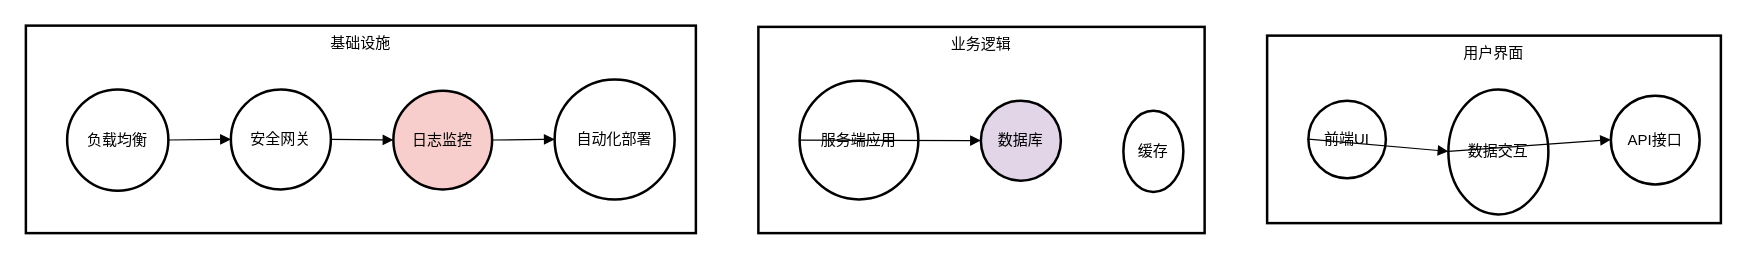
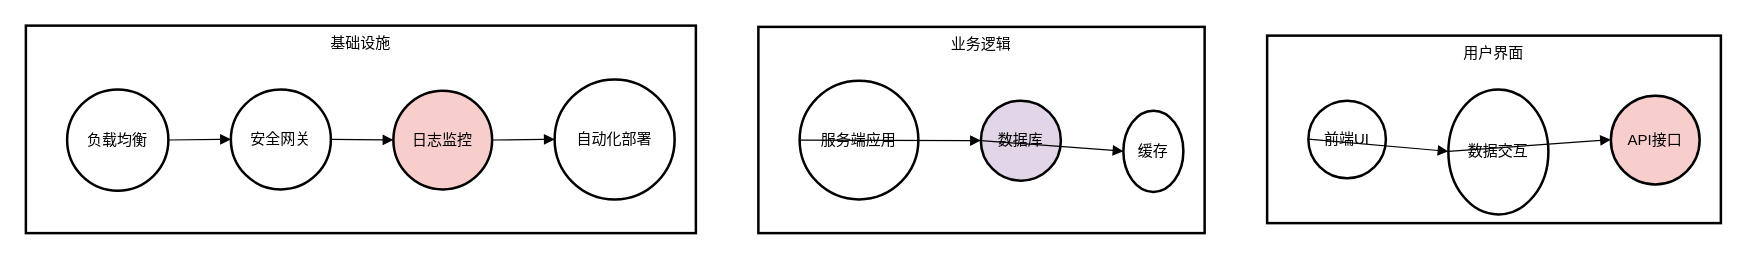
  <mxCell id="0" />
  <mxCell id="1" parent="0" />
  <mxCell id="2" value="基础设施" style="whiteSpace=wrap;strokeWidth=2;verticalAlign=top;" vertex="1" parent="1"><mxGeometry width="536" height="166" as="geometry" x="20" y="20" /></mxCell>
  <mxCell id="3" value="安全网关" style="ellipse;aspect=fixed;strokeWidth=2;whiteSpace=wrap;" vertex="1" parent="2"><mxGeometry x="164" y="51" width="80" height="80" as="geometry" /></mxCell>
  <mxCell id="4" value="负载均衡" style="ellipse;aspect=fixed;strokeWidth=2;whiteSpace=wrap;" vertex="1" parent="2"><mxGeometry x="33" y="51" width="81" height="81" as="geometry" /></mxCell>
  <mxCell id="5" value="日志监控" style="ellipse;aspect=fixed;strokeWidth=2;whiteSpace=wrap;fillColor=#f8cecc;" vertex="1" parent="2"><mxGeometry x="294" y="52" width="79" height="79" as="geometry" /></mxCell>
  <mxCell id="6" value="自动化部署" style="ellipse;aspect=fixed;strokeWidth=2;whiteSpace=wrap;" vertex="1" parent="2"><mxGeometry x="423" y="43" width="96" height="96" as="geometry" /></mxCell>
  <mxCell id="7" value="" style="curved=1;startArrow=none;endArrow=block;exitX=1;exitY=0.49;entryX=0;entryY=0.5;" edge="1" parent="2" source="4" target="3"><mxGeometry relative="1" as="geometry"><Array as="points" /></mxGeometry></mxCell>
  <mxCell id="8" value="" style="curved=1;startArrow=none;endArrow=block;exitX=1;exitY=0.5;entryX=0;entryY=0.49;" edge="1" parent="2" source="3" target="5"><mxGeometry relative="1" as="geometry"><Array as="points" /></mxGeometry></mxCell>
  <mxCell id="9" value="" style="curved=1;startArrow=none;endArrow=block;exitX=1;exitY=0.49;entryX=0;entryY=0.5;" edge="1" parent="2" source="5" target="6"><mxGeometry relative="1" as="geometry"><Array as="points" /></mxGeometry></mxCell>
  <mxCell id="10" value="业务逻辑" style="whiteSpace=wrap;strokeWidth=2;verticalAlign=top;" vertex="1" parent="1"><mxGeometry x="606" y="21" width="357" height="165" as="geometry" /></mxCell>
  <mxCell id="11" value="数据库" style="ellipse;aspect=fixed;strokeWidth=2;whiteSpace=wrap;fillColor=#e1d5e7;" vertex="1" parent="10"><mxGeometry x="178" y="59" width="64" height="64" as="geometry" /></mxCell>
  <mxCell id="12" value="服务端应用" style="ellipse;aspect=fixed;strokeWidth=2;whiteSpace=wrap;" vertex="1" parent="10"><mxGeometry x="33" y="43" width="95" height="95" as="geometry" /></mxCell>
  <mxCell id="13" value="缓存" style="ellipse;aspect=fixed;strokeWidth=2;whiteSpace=wrap;" vertex="1" parent="10"><mxGeometry x="292" y="67" width="48" height="65" as="geometry" /></mxCell>
  <mxCell id="14" value="" style="curved=1;startArrow=none;endArrow=block;exitX=-5.17;exitY=0.49;entryX=-9.16;entryY=0.48;" edge="1" parent="10" source="12" target="11"><mxGeometry relative="1" as="geometry"><Array as="points" /></mxGeometry></mxCell>
+ <mxCell id="15" value="" style="curved=1;startArrow=none;endArrow=block;exitX=-8.16;exitY=0.48;entryX=-12.21;entryY=0.47;" edge="1" parent="10" source="11" target="13"><mxGeometry relative="1" as="geometry"><Array as="points" /></mxGeometry></mxCell>
  <mxCell id="16" value="用户界面" style="whiteSpace=wrap;strokeWidth=2;verticalAlign=top;" vertex="1" parent="1"><mxGeometry x="1013" y="28" width="363" height="150" as="geometry" /></mxCell>
  <mxCell id="17" value="数据交互" style="ellipse;aspect=fixed;strokeWidth=2;whiteSpace=wrap;" vertex="1" parent="16"><mxGeometry x="145" y="43" width="80" height="100" as="geometry" /></mxCell>
  <mxCell id="18" value="前端UI" style="ellipse;aspect=fixed;strokeWidth=2;whiteSpace=wrap;" vertex="1" parent="16"><mxGeometry x="33" y="52" width="62" height="62" as="geometry" /></mxCell>
- <mxCell id="19" value="API接口" style="ellipse;aspect=fixed;strokeWidth=2;whiteSpace=wrap;" vertex="1" parent="16"><mxGeometry x="275" y="48" width="71" height="71" as="geometry" /></mxCell>
+ <mxCell id="19" value="API接口" style="ellipse;aspect=fixed;strokeWidth=2;whiteSpace=wrap;fillColor=#f8cecc;" vertex="1" parent="16"><mxGeometry x="275" y="48" width="71" height="71" as="geometry" /></mxCell>
  <mxCell id="20" value="" style="curved=1;startArrow=none;endArrow=block;exitX=-15.02;exitY=0.37;entryX=-12.41;entryY=0.4;" edge="1" parent="16" source="18" target="17"><mxGeometry relative="1" as="geometry"><Array as="points" /></mxGeometry></mxCell>
  <mxCell id="21" value="" style="curved=1;startArrow=none;endArrow=block;exitX=-11.41;exitY=0.4;entryX=-13.99;entryY=0.38;" edge="1" parent="16" source="17" target="19"><mxGeometry relative="1" as="geometry"><Array as="points" /></mxGeometry></mxCell>
